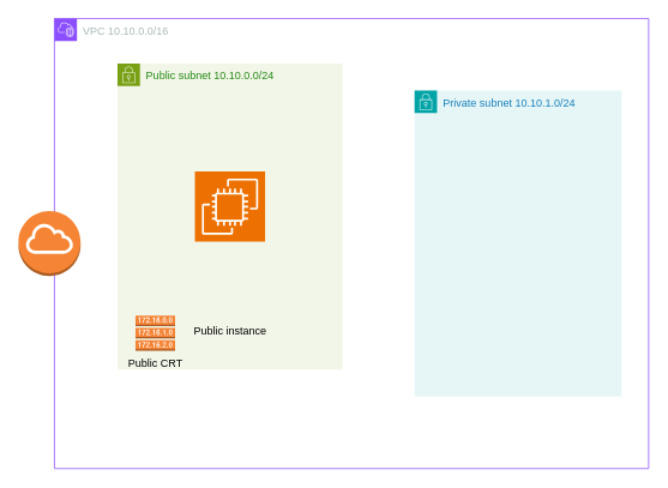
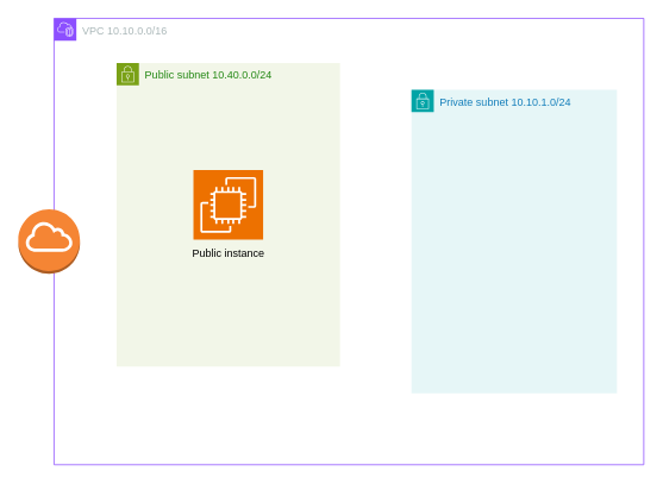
  <mxCell id="0" />
  <mxCell id="1" parent="0" />
  <mxCell id="2" value="VPC 10.10.0.0/16" style="points=[[0,0],[0.25,0],[0.5,0],[0.75,0],[1,0],[1,0.25],[1,0.5],[1,0.75],[1,1],[0.75,1],[0.5,1],[0.25,1],[0,1],[0,0.75],[0,0.5],[0,0.25]];outlineConnect=0;gradientColor=none;html=1;whiteSpace=wrap;fontSize=12;fontStyle=0;container=1;pointerEvents=0;collapsible=0;recursiveResize=0;shape=mxgraph.aws4.group;grIcon=mxgraph.aws4.group_vpc2;strokeColor=#8C4FFF;fillColor=none;verticalAlign=top;align=left;spacingLeft=30;fontColor=#AAB7B8;dashed=0;" parent="1" vertex="1"><mxGeometry x="60" y="20" width="660" height="500" as="geometry" /></mxCell>
- <mxCell id="3" value="Public subnet 10.10.0.0/24" style="points=[[0,0],[0.25,0],[0.5,0],[0.75,0],[1,0],[1,0.25],[1,0.5],[1,0.75],[1,1],[0.75,1],[0.5,1],[0.25,1],[0,1],[0,0.75],[0,0.5],[0,0.25]];outlineConnect=0;gradientColor=none;html=1;whiteSpace=wrap;fontSize=12;fontStyle=0;container=1;pointerEvents=0;collapsible=0;recursiveResize=0;shape=mxgraph.aws4.group;grIcon=mxgraph.aws4.group_security_group;grStroke=0;strokeColor=#7AA116;fillColor=#F2F6E8;verticalAlign=top;align=left;spacingLeft=30;fontColor=#248814;dashed=0;" parent="2" vertex="1"><mxGeometry x="70" y="50" width="250" height="340" as="geometry" /></mxCell>
+ <mxCell id="3" value="Public subnet 10.40.0.0/24" style="points=[[0,0],[0.25,0],[0.5,0],[0.75,0],[1,0],[1,0.25],[1,0.5],[1,0.75],[1,1],[0.75,1],[0.5,1],[0.25,1],[0,1],[0,0.75],[0,0.5],[0,0.25]];outlineConnect=0;gradientColor=none;html=1;whiteSpace=wrap;fontSize=12;fontStyle=0;container=1;pointerEvents=0;collapsible=0;recursiveResize=0;shape=mxgraph.aws4.group;grIcon=mxgraph.aws4.group_security_group;grStroke=0;strokeColor=#7AA116;fillColor=#F2F6E8;verticalAlign=top;align=left;spacingLeft=30;fontColor=#248814;dashed=0;" parent="2" vertex="1"><mxGeometry x="70" y="50" width="250" height="340" as="geometry" /></mxCell>
  <mxCell id="4" value="" style="sketch=0;points=[[0,0,0],[0.25,0,0],[0.5,0,0],[0.75,0,0],[1,0,0],[0,1,0],[0.25,1,0],[0.5,1,0],[0.75,1,0],[1,1,0],[0,0.25,0],[0,0.5,0],[0,0.75,0],[1,0.25,0],[1,0.5,0],[1,0.75,0]];outlineConnect=0;fontColor=#232F3E;fillColor=#ED7100;strokeColor=#ffffff;dashed=0;verticalLabelPosition=bottom;verticalAlign=top;align=center;html=1;fontSize=12;fontStyle=0;aspect=fixed;shape=mxgraph.aws4.resourceIcon;resIcon=mxgraph.aws4.ec2;" parent="3" vertex="1"><mxGeometry x="86" y="120" width="78" height="78" as="geometry" /></mxCell>
- <mxCell id="5" value="Public instance" style="text;html=1;align=center;verticalAlign=middle;resizable=0;points=[];autosize=1;strokeColor=none;fillColor=none;" parent="3" vertex="1"><mxGeometry x="75" y="283" width="100" height="30" as="geometry" /></mxCell>
- <mxCell id="6" value="Public CRT" style="outlineConnect=0;dashed=0;verticalLabelPosition=bottom;verticalAlign=top;align=center;html=1;shape=mxgraph.aws3.route_table;fillColor=#F58536;gradientColor=none;" vertex="1" parent="3"><mxGeometry x="20" y="280" width="44" height="39" as="geometry" /></mxCell>
+ <mxCell id="5" value="Public instance" style="text;html=1;align=center;verticalAlign=middle;resizable=0;points=[];autosize=1;strokeColor=none;fillColor=none;" parent="3" vertex="1"><mxGeometry x="75" y="198" width="100" height="30" as="geometry" /></mxCell>
  <mxCell id="7" value="Private subnet 10.10.1.0/24" style="points=[[0,0],[0.25,0],[0.5,0],[0.75,0],[1,0],[1,0.25],[1,0.5],[1,0.75],[1,1],[0.75,1],[0.5,1],[0.25,1],[0,1],[0,0.75],[0,0.5],[0,0.25]];outlineConnect=0;gradientColor=none;html=1;whiteSpace=wrap;fontSize=12;fontStyle=0;container=1;pointerEvents=0;collapsible=0;recursiveResize=0;shape=mxgraph.aws4.group;grIcon=mxgraph.aws4.group_security_group;grStroke=0;strokeColor=#00A4A6;fillColor=#E6F6F7;verticalAlign=top;align=left;spacingLeft=30;fontColor=#147EBA;dashed=0;" parent="2" vertex="1"><mxGeometry x="400" y="80" width="230" height="340" as="geometry" /></mxCell>
  <mxCell id="8" value="" style="outlineConnect=0;dashed=0;verticalLabelPosition=bottom;verticalAlign=top;align=center;html=1;shape=mxgraph.aws3.internet_gateway;fillColor=#F58534;gradientColor=none;" vertex="1" parent="1"><mxGeometry x="20" y="234" width="69" height="72" as="geometry" /></mxCell>
